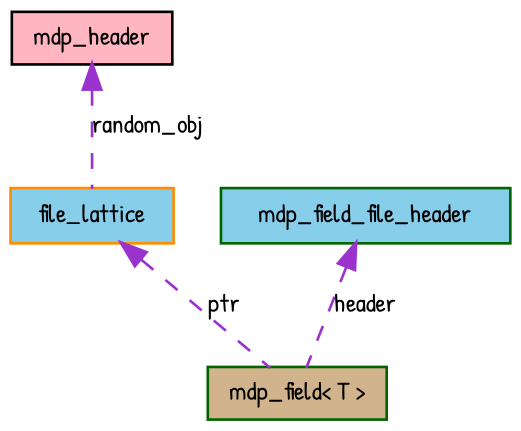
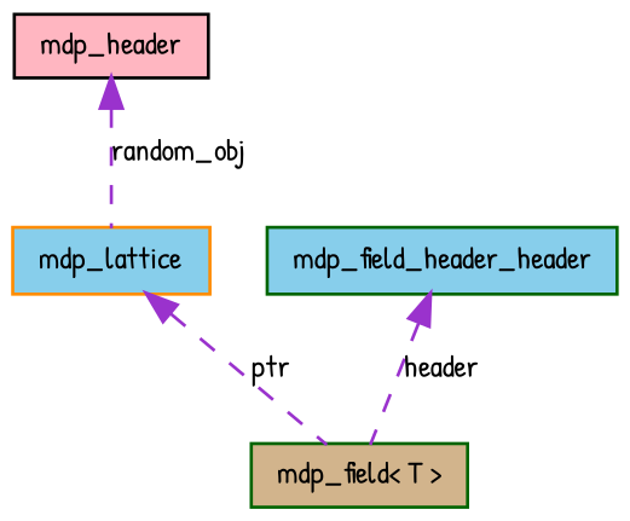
  digraph {
    fontname="Patrick Hand"
    node [color=darkgreen fillcolor=skyblue fontname="Patrick Hand" fontsize=10 shape=record style=filled]
    edge [color=darkorchid3 dir=back fontname="Patrick Hand" fontsize=10 labelfontname=FreeSans labelfontsize=10 style=dashed]
    n1 [fillcolor=tan fontcolor=black height=0.2 label="mdp_field\< T \>" width=0.4]
-   n2 [color=darkorange height=0.2 label=file_lattice width=0.4]
+   n2 [color=darkorange height=0.2 label=mdp_lattice width=0.4]
    n3 [color=black fillcolor=lightpink height=0.2 label=mdp_header width=0.4]
-   n4 [height=0.2 label=mdp_field_file_header width=0.4]
+   n4 [height=0.2 label=mdp_field_header_header width=0.4]
    n2 -> n1 [label=ptr]
    n3 -> n2 [label=random_obj]
    n4 -> n1 [label=header]
  }
